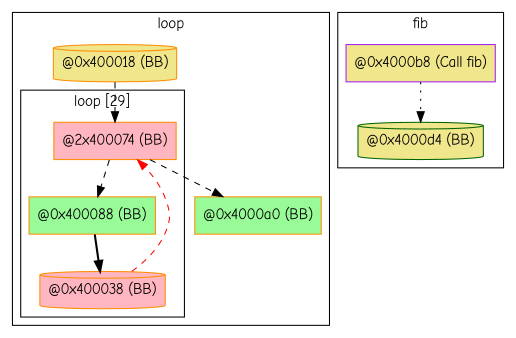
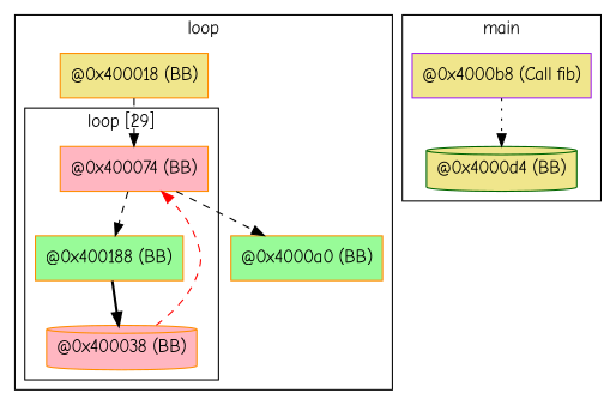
  digraph {
    fontname="Comic Neue"
    node [color=darkorange fillcolor=khaki fontname="Comic Neue" shape=box style=filled]
    edge [fontname="Comic Neue" style=dashed]
-   n1 [fillcolor=lightpink label="@2x400074 (BB)"]
+   n1 [fillcolor=lightpink label="@0x400074 (BB)"]
    n2 [fillcolor=lightpink label="@0x400038 (BB)" shape=cylinder]
-   n3 [fillcolor=palegreen label="@0x400088 (BB)"]
-   n4 [label="@0x400018 (BB)" shape=cylinder]
+   n3 [fillcolor=palegreen label="@0x400188 (BB)"]
+   n4 [label="@0x400018 (BB)"]
    n5 [fillcolor=palegreen label="@0x4000a0 (BB)"]
    n6 [color=purple label="@0x4000b8 (Call fib)"]
    n7 [color=darkgreen label="@0x4000d4 (BB)" shape=cylinder]
    subgraph cluster_1 {
      label=loop
      n4
      n5
      subgraph cluster_2 {
        label="loop [29]"
        n1
        n2
        n3
      }
    }
    subgraph cluster_3 {
-     label=fib
+     label=main
      n6
      n7
    }
    n1 -> n3
    n1 -> n5
    n2 -> n1 [color=red]
    n3 -> n2 [style=bold]
    n4 -> n1
    n6 -> n7 [style=dotted]
  }
